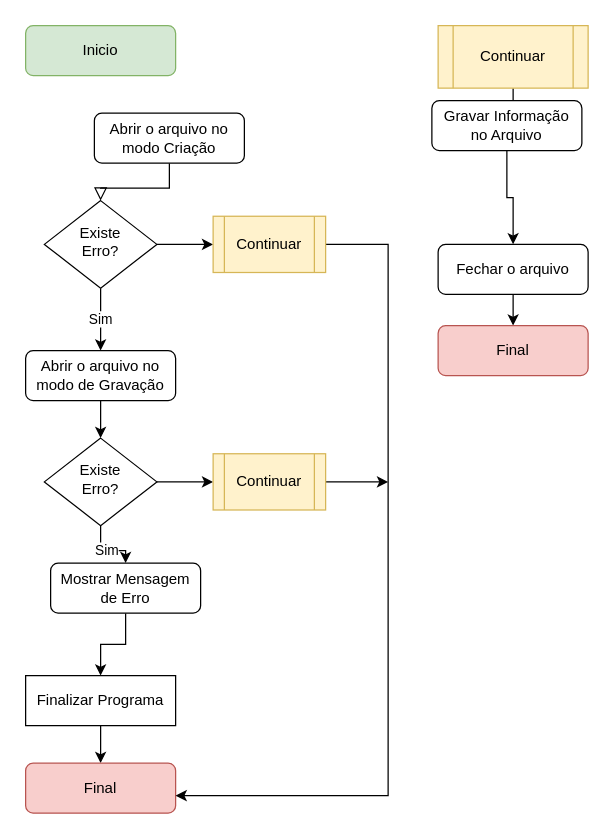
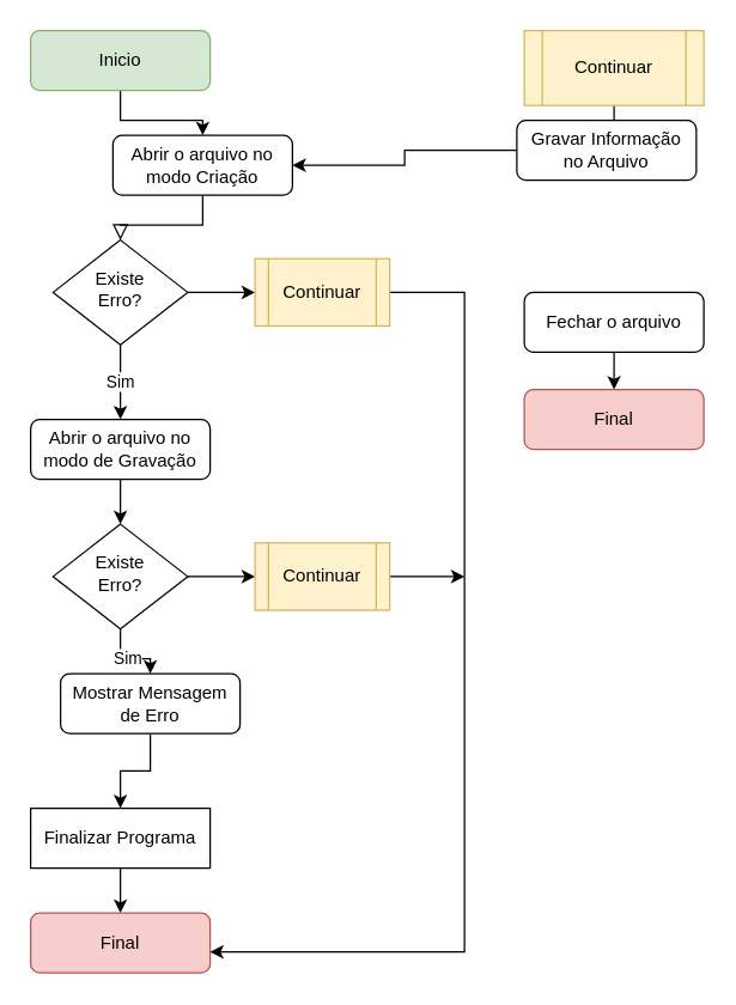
  <mxCell id="0" />
  <mxCell id="1" parent="0" />
  <mxCell id="2" value="" style="rounded=0;html=1;jettySize=auto;orthogonalLoop=1;fontSize=11;endArrow=block;endFill=0;endSize=8;strokeWidth=1;shadow=0;labelBackgroundColor=none;edgeStyle=orthogonalEdgeStyle;" parent="1" source="3" target="6" edge="1"><mxGeometry relative="1" as="geometry" /></mxCell>
  <mxCell id="3" value="Abrir o arquivo no modo Criação" style="rounded=1;whiteSpace=wrap;html=1;fontSize=12;glass=0;strokeWidth=1;shadow=0;" parent="1" vertex="1"><mxGeometry x="75" y="90" width="120" height="40" as="geometry" /></mxCell>
  <mxCell id="4" value="Sim" style="edgeStyle=orthogonalEdgeStyle;rounded=0;orthogonalLoop=1;jettySize=auto;html=1;entryX=0.5;entryY=0;entryDx=0;entryDy=0;" parent="1" source="6" target="10" edge="1"><mxGeometry relative="1" as="geometry" /></mxCell>
  <mxCell id="5" value="" style="edgeStyle=orthogonalEdgeStyle;rounded=0;orthogonalLoop=1;jettySize=auto;html=1;" parent="1" source="6" target="27" edge="1"><mxGeometry relative="1" as="geometry" /></mxCell>
  <mxCell id="6" value="Existe&lt;br&gt;Erro?" style="rhombus;whiteSpace=wrap;html=1;shadow=0;fontFamily=Helvetica;fontSize=12;align=center;strokeWidth=1;spacing=6;spacingTop=-4;" parent="1" vertex="1"><mxGeometry x="35" y="160" width="90" height="70" as="geometry" /></mxCell>
+ <mxCell id="7" style="edgeStyle=orthogonalEdgeStyle;rounded=0;orthogonalLoop=1;jettySize=auto;html=1;" parent="1" source="8" target="3" edge="1"><mxGeometry relative="1" as="geometry" /></mxCell>
  <mxCell id="8" value="Inicio" style="rounded=1;whiteSpace=wrap;html=1;fillColor=#d5e8d4;strokeColor=#82b366;" parent="1" vertex="1"><mxGeometry x="20" y="20" width="120" height="40" as="geometry" /></mxCell>
  <mxCell id="9" style="edgeStyle=orthogonalEdgeStyle;rounded=0;orthogonalLoop=1;jettySize=auto;html=1;" parent="1" source="10" target="13" edge="1"><mxGeometry relative="1" as="geometry" /></mxCell>
  <mxCell id="10" value="Abrir o arquivo no modo de Gravação" style="rounded=1;whiteSpace=wrap;html=1;" parent="1" vertex="1"><mxGeometry x="20" y="280" width="120" height="40" as="geometry" /></mxCell>
  <mxCell id="11" value="Sim" style="edgeStyle=orthogonalEdgeStyle;rounded=0;orthogonalLoop=1;jettySize=auto;html=1;entryX=0.5;entryY=0;entryDx=0;entryDy=0;" parent="1" source="13" target="15" edge="1"><mxGeometry relative="1" as="geometry" /></mxCell>
  <mxCell id="12" value="" style="edgeStyle=orthogonalEdgeStyle;rounded=0;orthogonalLoop=1;jettySize=auto;html=1;" parent="1" source="13" target="29" edge="1"><mxGeometry relative="1" as="geometry" /></mxCell>
  <mxCell id="13" value="Existe&lt;br&gt;Erro?" style="rhombus;whiteSpace=wrap;html=1;shadow=0;fontFamily=Helvetica;fontSize=12;align=center;strokeWidth=1;spacing=6;spacingTop=-4;" parent="1" vertex="1"><mxGeometry x="35" y="350" width="90" height="70" as="geometry" /></mxCell>
  <mxCell id="14" style="edgeStyle=orthogonalEdgeStyle;rounded=0;orthogonalLoop=1;jettySize=auto;html=1;entryX=0.5;entryY=0;entryDx=0;entryDy=0;" parent="1" source="15" target="17" edge="1"><mxGeometry relative="1" as="geometry" /></mxCell>
  <mxCell id="15" value="Mostrar Mensagem de Erro" style="rounded=1;whiteSpace=wrap;html=1;" parent="1" vertex="1"><mxGeometry x="40" y="450" width="120" height="40" as="geometry" /></mxCell>
  <mxCell id="16" style="edgeStyle=orthogonalEdgeStyle;rounded=0;orthogonalLoop=1;jettySize=auto;html=1;" parent="1" source="17" target="18" edge="1"><mxGeometry relative="1" as="geometry" /></mxCell>
  <mxCell id="17" value="Finalizar Programa" style="rounded=0;whiteSpace=wrap;html=1;" parent="1" vertex="1"><mxGeometry x="20" y="540" width="120" height="40" as="geometry" /></mxCell>
  <mxCell id="18" value="Final" style="rounded=1;whiteSpace=wrap;html=1;fillColor=#f8cecc;strokeColor=#b85450;" parent="1" vertex="1"><mxGeometry x="20" y="610" width="120" height="40" as="geometry" /></mxCell>
  <mxCell id="19" value="" style="edgeStyle=orthogonalEdgeStyle;rounded=0;orthogonalLoop=1;jettySize=auto;html=1;" parent="1" source="20" target="22" edge="1"><mxGeometry relative="1" as="geometry" /></mxCell>
  <mxCell id="20" value="Continuar" style="shape=process;whiteSpace=wrap;html=1;backgroundOutline=1;fillColor=#fff2cc;strokeColor=#d6b656;" parent="1" vertex="1"><mxGeometry x="350" y="20" width="120" height="50" as="geometry" /></mxCell>
- <mxCell id="21" value="" style="edgeStyle=orthogonalEdgeStyle;rounded=0;orthogonalLoop=1;jettySize=auto;html=1;" parent="1" source="22" target="24" edge="1"><mxGeometry relative="1" as="geometry" /></mxCell>
+ <mxCell id="21" value="" style="edgeStyle=orthogonalEdgeStyle;rounded=0;orthogonalLoop=1;jettySize=auto;html=1;" parent="1" source="22" target="3" edge="1"><mxGeometry relative="1" as="geometry" /></mxCell>
  <mxCell id="22" value="Gravar Informação&lt;br&gt;no Arquivo" style="rounded=1;whiteSpace=wrap;html=1;" parent="1" vertex="1"><mxGeometry x="345" y="80" width="120" height="40" as="geometry" /></mxCell>
  <mxCell id="23" value="" style="edgeStyle=orthogonalEdgeStyle;rounded=0;orthogonalLoop=1;jettySize=auto;html=1;" parent="1" source="24" target="25" edge="1"><mxGeometry relative="1" as="geometry" /></mxCell>
  <mxCell id="24" value="Fechar o arquivo" style="rounded=1;whiteSpace=wrap;html=1;" parent="1" vertex="1"><mxGeometry x="350" y="195" width="120" height="40" as="geometry" /></mxCell>
  <mxCell id="25" value="Final" style="rounded=1;whiteSpace=wrap;html=1;fillColor=#f8cecc;strokeColor=#b85450;" parent="1" vertex="1"><mxGeometry x="350" y="260" width="120" height="40" as="geometry" /></mxCell>
  <mxCell id="26" style="edgeStyle=orthogonalEdgeStyle;rounded=0;orthogonalLoop=1;jettySize=auto;html=1;" parent="1" source="27" target="18" edge="1"><mxGeometry relative="1" as="geometry"><Array as="points"><mxPoint x="310" y="195" /><mxPoint x="310" y="636" /></Array></mxGeometry></mxCell>
  <mxCell id="27" value="Continuar" style="shape=process;whiteSpace=wrap;html=1;backgroundOutline=1;fillColor=#fff2cc;strokeColor=#d6b656;" parent="1" vertex="1"><mxGeometry x="170" y="172.5" width="90" height="45" as="geometry" /></mxCell>
  <mxCell id="28" style="edgeStyle=orthogonalEdgeStyle;rounded=0;orthogonalLoop=1;jettySize=auto;html=1;exitX=1;exitY=0.5;exitDx=0;exitDy=0;" parent="1" source="29" edge="1"><mxGeometry relative="1" as="geometry"><mxPoint x="310" y="385" as="targetPoint" /></mxGeometry></mxCell>
  <mxCell id="29" value="Continuar" style="shape=process;whiteSpace=wrap;html=1;backgroundOutline=1;fillColor=#fff2cc;strokeColor=#d6b656;" parent="1" vertex="1"><mxGeometry x="170" y="362.5" width="90" height="45" as="geometry" /></mxCell>
